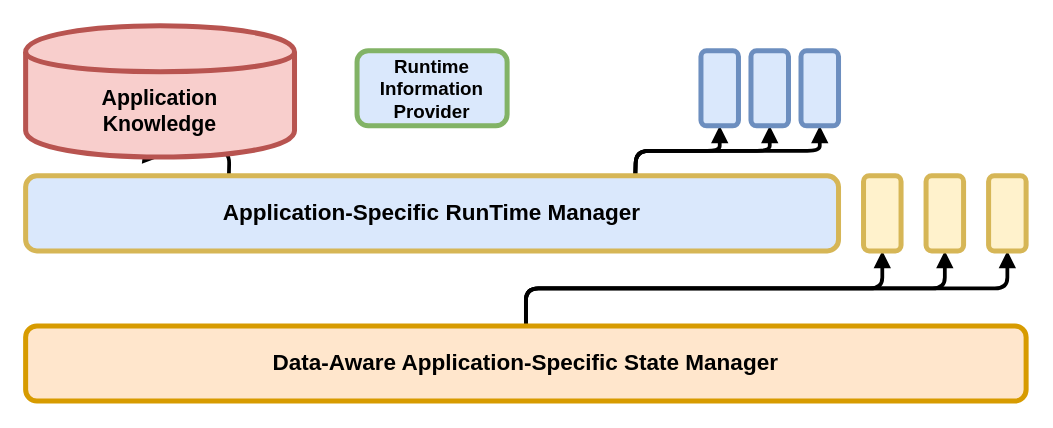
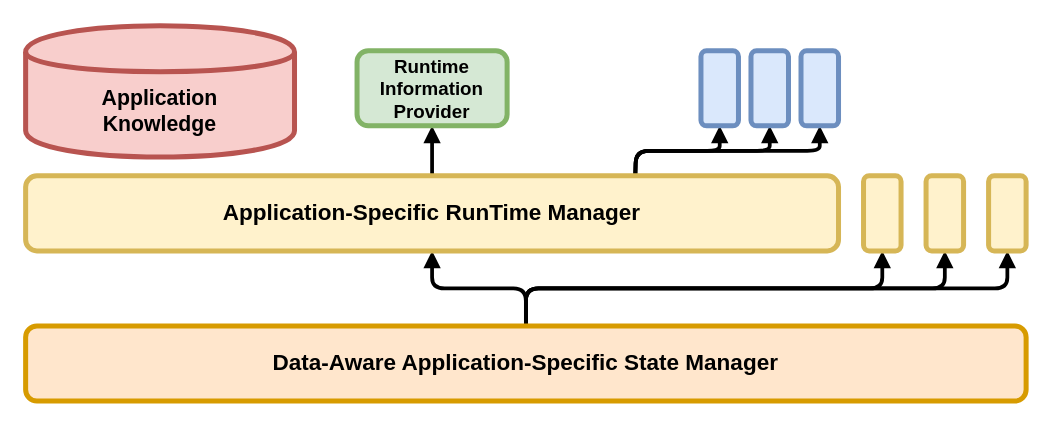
  <mxCell id="0" />
  <mxCell id="1" parent="0" />
+ <mxCell id="2" style="edgeStyle=none;rounded=1;html=1;exitX=0.5;exitY=0;entryX=0.5;entryY=1;startArrow=none;startFill=0;endArrow=block;endFill=1;jettySize=auto;orthogonalLoop=1;strokeWidth=3;" edge="1" parent="1" source="6" target="12"><mxGeometry relative="1" as="geometry"><Array as="points"><mxPoint x="420" y="230" /><mxPoint x="345" y="230" /></Array></mxGeometry></mxCell>
  <mxCell id="3" style="edgeStyle=none;rounded=1;html=1;exitX=0.5;exitY=0;entryX=0.5;entryY=1;startArrow=none;startFill=0;endArrow=block;endFill=1;jettySize=auto;orthogonalLoop=1;strokeWidth=3;" edge="1" parent="1" source="6" target="15"><mxGeometry relative="1" as="geometry"><Array as="points"><mxPoint x="420" y="230" /><mxPoint x="705" y="230" /></Array></mxGeometry></mxCell>
  <mxCell id="4" style="edgeStyle=none;rounded=1;html=1;exitX=0.5;exitY=0;entryX=0.5;entryY=1;startArrow=none;startFill=0;endArrow=block;endFill=1;jettySize=auto;orthogonalLoop=1;strokeWidth=3;" edge="1" parent="1" source="6" target="13"><mxGeometry relative="1" as="geometry"><Array as="points"><mxPoint x="420" y="230" /><mxPoint x="755" y="230" /></Array></mxGeometry></mxCell>
  <mxCell id="5" style="edgeStyle=none;rounded=1;html=1;exitX=0.5;exitY=0;entryX=0.5;entryY=1;startArrow=none;startFill=0;endArrow=block;endFill=1;jettySize=auto;orthogonalLoop=1;strokeWidth=3;" edge="1" parent="1" source="6" target="14"><mxGeometry relative="1" as="geometry"><Array as="points"><mxPoint x="420" y="230" /><mxPoint x="805" y="230" /></Array></mxGeometry></mxCell>
  <mxCell id="6" value="&lt;font style=&quot;font-size: 18px&quot;&gt;&lt;b&gt;Data-Aware Application-Specific State Manager&lt;/b&gt;&lt;br&gt;&lt;/font&gt;" style="rounded=1;whiteSpace=wrap;html=1;strokeWidth=4;fillColor=#ffe6cc;strokeColor=#d79b00;" vertex="1" parent="1"><mxGeometry x="20" y="260" width="800" height="60" as="geometry" /></mxCell>
- <mxCell id="7" style="edgeStyle=none;rounded=1;html=1;exitX=0.25;exitY=0;entryX=0.5;entryY=1;startArrow=none;startFill=0;endArrow=block;endFill=1;jettySize=auto;orthogonalLoop=1;strokeWidth=3;" edge="1" parent="1" source="12" target="16"><mxGeometry relative="1" as="geometry"><Array as="points"><mxPoint x="183" y="120" /><mxPoint x="85" y="120" /></Array></mxGeometry></mxCell>
+ <mxCell id="8" style="edgeStyle=none;rounded=1;html=1;exitX=0.5;exitY=0;entryX=0.5;entryY=1;startArrow=none;startFill=0;endArrow=block;endFill=1;jettySize=auto;orthogonalLoop=1;strokeWidth=3;" edge="1" parent="1" source="12" target="17"><mxGeometry relative="1" as="geometry" /></mxCell>
  <mxCell id="9" style="edgeStyle=none;rounded=1;html=1;exitX=0.75;exitY=0;entryX=0.5;entryY=1;startArrow=none;startFill=0;endArrow=block;endFill=1;jettySize=auto;orthogonalLoop=1;strokeWidth=3;" edge="1" parent="1" source="12" target="18"><mxGeometry relative="1" as="geometry"><Array as="points"><mxPoint x="508" y="120" /><mxPoint x="575" y="120" /></Array></mxGeometry></mxCell>
  <mxCell id="10" style="edgeStyle=none;rounded=1;html=1;exitX=0.75;exitY=0;entryX=0.5;entryY=1;startArrow=none;startFill=0;endArrow=block;endFill=1;jettySize=auto;orthogonalLoop=1;strokeWidth=3;" edge="1" parent="1" source="12" target="19"><mxGeometry relative="1" as="geometry"><Array as="points"><mxPoint x="508" y="120" /><mxPoint x="615" y="120" /></Array></mxGeometry></mxCell>
  <mxCell id="11" style="edgeStyle=none;rounded=1;html=1;exitX=0.75;exitY=0;entryX=0.5;entryY=1;startArrow=none;startFill=0;endArrow=block;endFill=1;jettySize=auto;orthogonalLoop=1;strokeWidth=3;" edge="1" parent="1" source="12" target="20"><mxGeometry relative="1" as="geometry"><Array as="points"><mxPoint x="508" y="120" /><mxPoint x="655" y="120" /></Array></mxGeometry></mxCell>
- <mxCell id="12" value="&lt;b&gt;&lt;font style=&quot;font-size: 18px&quot;&gt;Application-Specific RunTime Manager&lt;br&gt;&lt;/font&gt;&lt;/b&gt;" style="rounded=1;whiteSpace=wrap;html=1;strokeWidth=4;fillColor=#dae8fc;strokeColor=#d6b656;" vertex="1" parent="1"><mxGeometry x="20" y="140" width="650" height="60" as="geometry" /></mxCell>
+ <mxCell id="12" value="&lt;b&gt;&lt;font style=&quot;font-size: 18px&quot;&gt;Application-Specific RunTime Manager&lt;br&gt;&lt;/font&gt;&lt;/b&gt;" style="rounded=1;whiteSpace=wrap;html=1;strokeWidth=4;fillColor=#fff2cc;strokeColor=#d6b656;" vertex="1" parent="1"><mxGeometry x="20" y="140" width="650" height="60" as="geometry" /></mxCell>
  <mxCell id="13" value="" style="rounded=1;whiteSpace=wrap;html=1;strokeWidth=4;fillColor=#fff2cc;strokeColor=#d6b656;" vertex="1" parent="1"><mxGeometry x="740" y="140" width="30" height="60" as="geometry" /></mxCell>
  <mxCell id="14" value="" style="rounded=1;whiteSpace=wrap;html=1;strokeWidth=4;fillColor=#fff2cc;strokeColor=#d6b656;" vertex="1" parent="1"><mxGeometry x="790" y="140" width="30" height="60" as="geometry" /></mxCell>
  <mxCell id="15" value="" style="rounded=1;whiteSpace=wrap;html=1;strokeWidth=4;fillColor=#fff2cc;strokeColor=#d6b656;" vertex="1" parent="1"><mxGeometry x="690" y="140" width="30" height="60" as="geometry" /></mxCell>
  <mxCell id="16" value="&lt;b&gt;&lt;font style=&quot;font-size: 17px&quot;&gt;Application&lt;br&gt;Knowledge&lt;/font&gt;&lt;/b&gt;" style="shape=cylinder;whiteSpace=wrap;html=1;boundedLbl=1;strokeWidth=4;fillColor=#f8cecc;strokeColor=#b85450;" vertex="1" parent="1"><mxGeometry x="20" y="20" width="215" height="105" as="geometry" /></mxCell>
- <mxCell id="17" value="&lt;b&gt;&lt;font style=&quot;font-size: 15px&quot;&gt;Runtime&lt;br&gt;Information&lt;br&gt;Provider&lt;br&gt;&lt;/font&gt;&lt;/b&gt;" style="rounded=1;whiteSpace=wrap;html=1;strokeWidth=4;fillColor=#dae8fc;strokeColor=#82b366;" vertex="1" parent="1"><mxGeometry x="285" y="40" width="120" height="60" as="geometry" /></mxCell>
+ <mxCell id="17" value="&lt;b&gt;&lt;font style=&quot;font-size: 15px&quot;&gt;Runtime&lt;br&gt;Information&lt;br&gt;Provider&lt;br&gt;&lt;/font&gt;&lt;/b&gt;" style="rounded=1;whiteSpace=wrap;html=1;strokeWidth=4;fillColor=#d5e8d4;strokeColor=#82b366;" vertex="1" parent="1"><mxGeometry x="285" y="40" width="120" height="60" as="geometry" /></mxCell>
  <mxCell id="18" value="" style="rounded=1;whiteSpace=wrap;html=1;strokeWidth=4;fillColor=#dae8fc;strokeColor=#6c8ebf;" vertex="1" parent="1"><mxGeometry x="560" y="40" width="30" height="60" as="geometry" /></mxCell>
  <mxCell id="19" value="" style="rounded=1;whiteSpace=wrap;html=1;strokeWidth=4;fillColor=#dae8fc;strokeColor=#6c8ebf;" vertex="1" parent="1"><mxGeometry x="600" y="40" width="30" height="60" as="geometry" /></mxCell>
  <mxCell id="20" value="" style="rounded=1;whiteSpace=wrap;html=1;strokeWidth=4;fillColor=#dae8fc;strokeColor=#6c8ebf;" vertex="1" parent="1"><mxGeometry x="640" y="40" width="30" height="60" as="geometry" /></mxCell>
